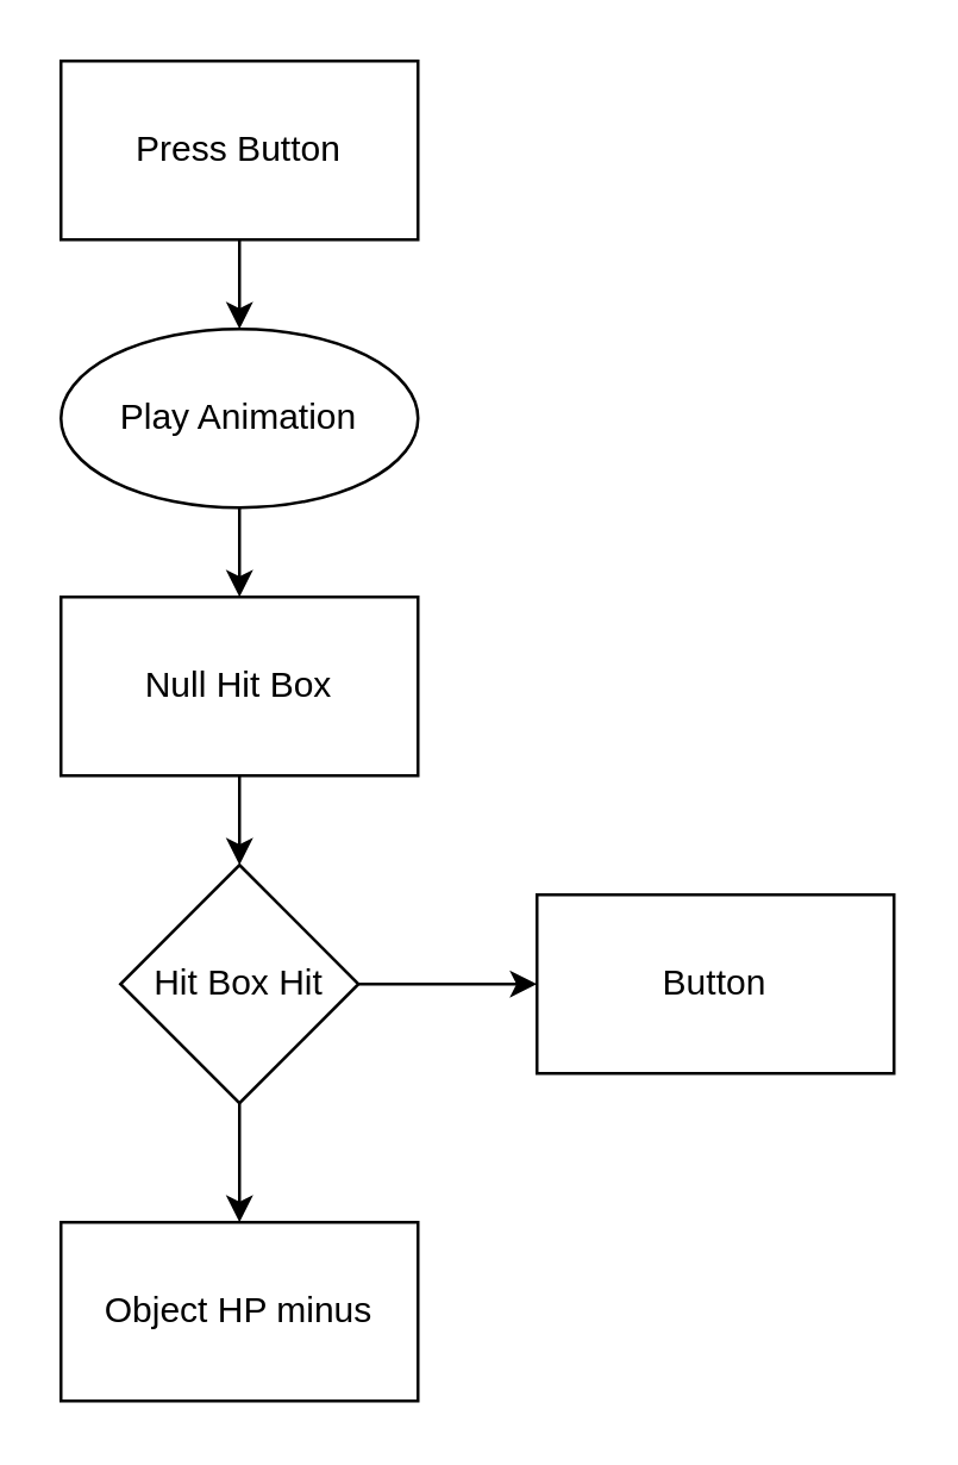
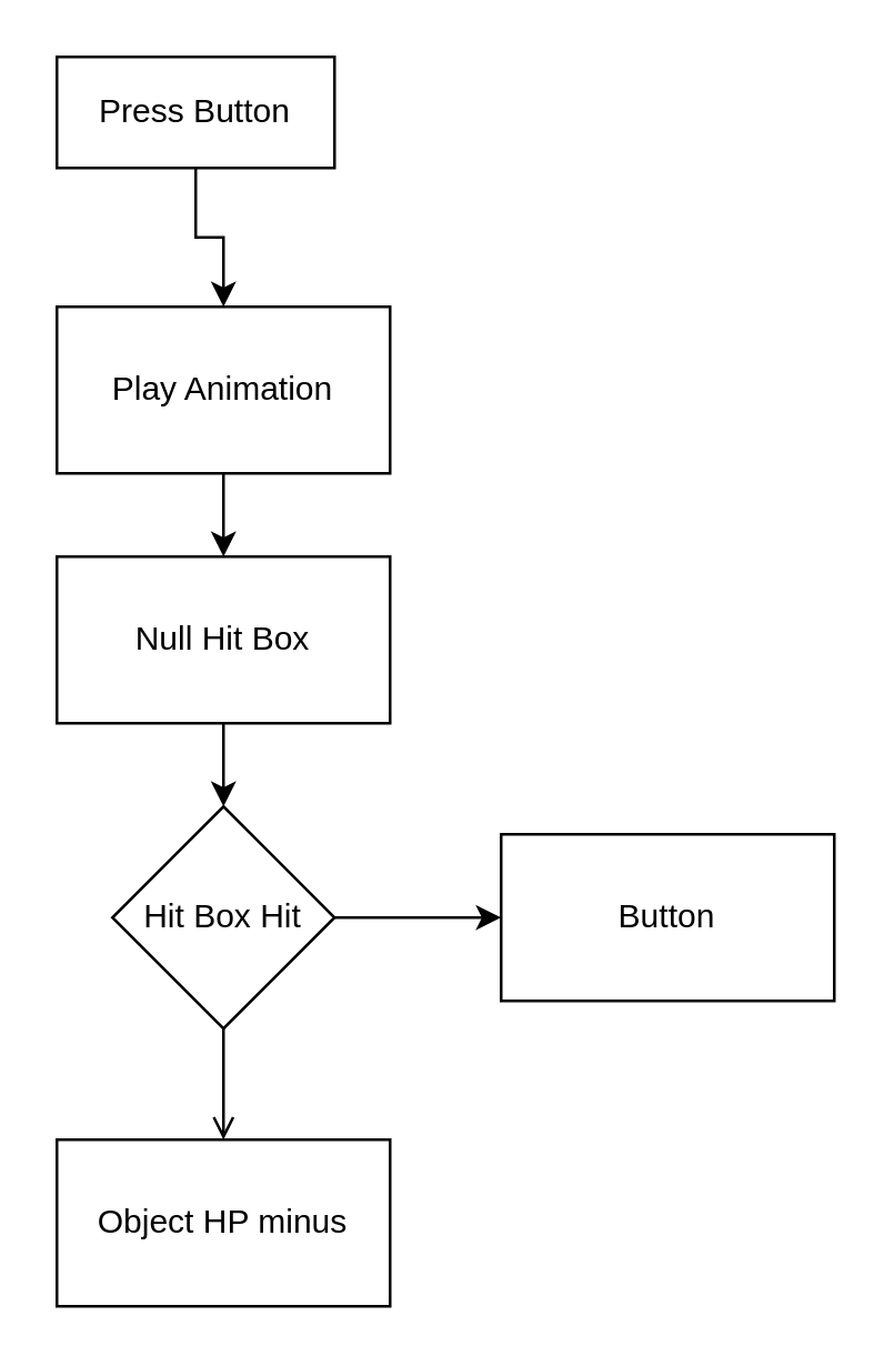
  <mxCell id="0" />
  <mxCell id="1" parent="0" />
  <mxCell id="2" value="" style="edgeStyle=orthogonalEdgeStyle;rounded=0;orthogonalLoop=1;jettySize=auto;html=1;" edge="1" parent="1" source="3" target="5"><mxGeometry relative="1" as="geometry" /></mxCell>
- <mxCell id="3" value="Press Button" style="rounded=0;whiteSpace=wrap;html=1;" vertex="1" parent="1"><mxGeometry x="20" y="20" width="120" height="60" as="geometry" /></mxCell>
+ <mxCell id="3" value="Press Button" style="rounded=0;whiteSpace=wrap;html=1;" vertex="1" parent="1"><mxGeometry x="20" y="20" width="100" height="40" as="geometry" /></mxCell>
  <mxCell id="4" value="" style="edgeStyle=orthogonalEdgeStyle;rounded=0;orthogonalLoop=1;jettySize=auto;html=1;" edge="1" parent="1" source="5" target="7"><mxGeometry relative="1" as="geometry" /></mxCell>
- <mxCell id="5" value="Play Animation" style="ellipse;whiteSpace=wrap;html=1;" vertex="1" parent="1"><mxGeometry x="20" y="110" width="120" height="60" as="geometry" /></mxCell>
+ <mxCell id="5" value="Play Animation" style="whiteSpace=wrap;html=1;rounded=0;" vertex="1" parent="1"><mxGeometry x="20" y="110" width="120" height="60" as="geometry" /></mxCell>
  <mxCell id="6" value="" style="edgeStyle=orthogonalEdgeStyle;rounded=0;orthogonalLoop=1;jettySize=auto;html=1;" edge="1" parent="1" source="7" target="10"><mxGeometry relative="1" as="geometry" /></mxCell>
  <mxCell id="7" value="Null Hit Box" style="whiteSpace=wrap;html=1;rounded=0;" vertex="1" parent="1"><mxGeometry x="20" y="200" width="120" height="60" as="geometry" /></mxCell>
  <mxCell id="8" value="" style="edgeStyle=orthogonalEdgeStyle;rounded=0;orthogonalLoop=1;jettySize=auto;html=1;" edge="1" parent="1" source="10" target="11"><mxGeometry relative="1" as="geometry" /></mxCell>
- <mxCell id="9" value="" style="edgeStyle=orthogonalEdgeStyle;rounded=0;orthogonalLoop=1;jettySize=auto;html=1;" edge="1" parent="1" source="10" target="12"><mxGeometry relative="1" as="geometry" /></mxCell>
+ <mxCell id="9" value="" style="edgeStyle=orthogonalEdgeStyle;rounded=0;orthogonalLoop=1;jettySize=auto;html=1;endArrow=open;" edge="1" parent="1" source="10" target="12"><mxGeometry relative="1" as="geometry" /></mxCell>
  <mxCell id="10" value="Hit Box Hit" style="rhombus;whiteSpace=wrap;html=1;rounded=0;" vertex="1" parent="1"><mxGeometry x="40" y="290" width="80" height="80" as="geometry" /></mxCell>
  <mxCell id="11" value="Button" style="whiteSpace=wrap;html=1;rounded=0;" vertex="1" parent="1"><mxGeometry x="180" y="300" width="120" height="60" as="geometry" /></mxCell>
  <mxCell id="12" value="Object HP minus" style="whiteSpace=wrap;html=1;rounded=0;" vertex="1" parent="1"><mxGeometry x="20" y="410" width="120" height="60" as="geometry" /></mxCell>
